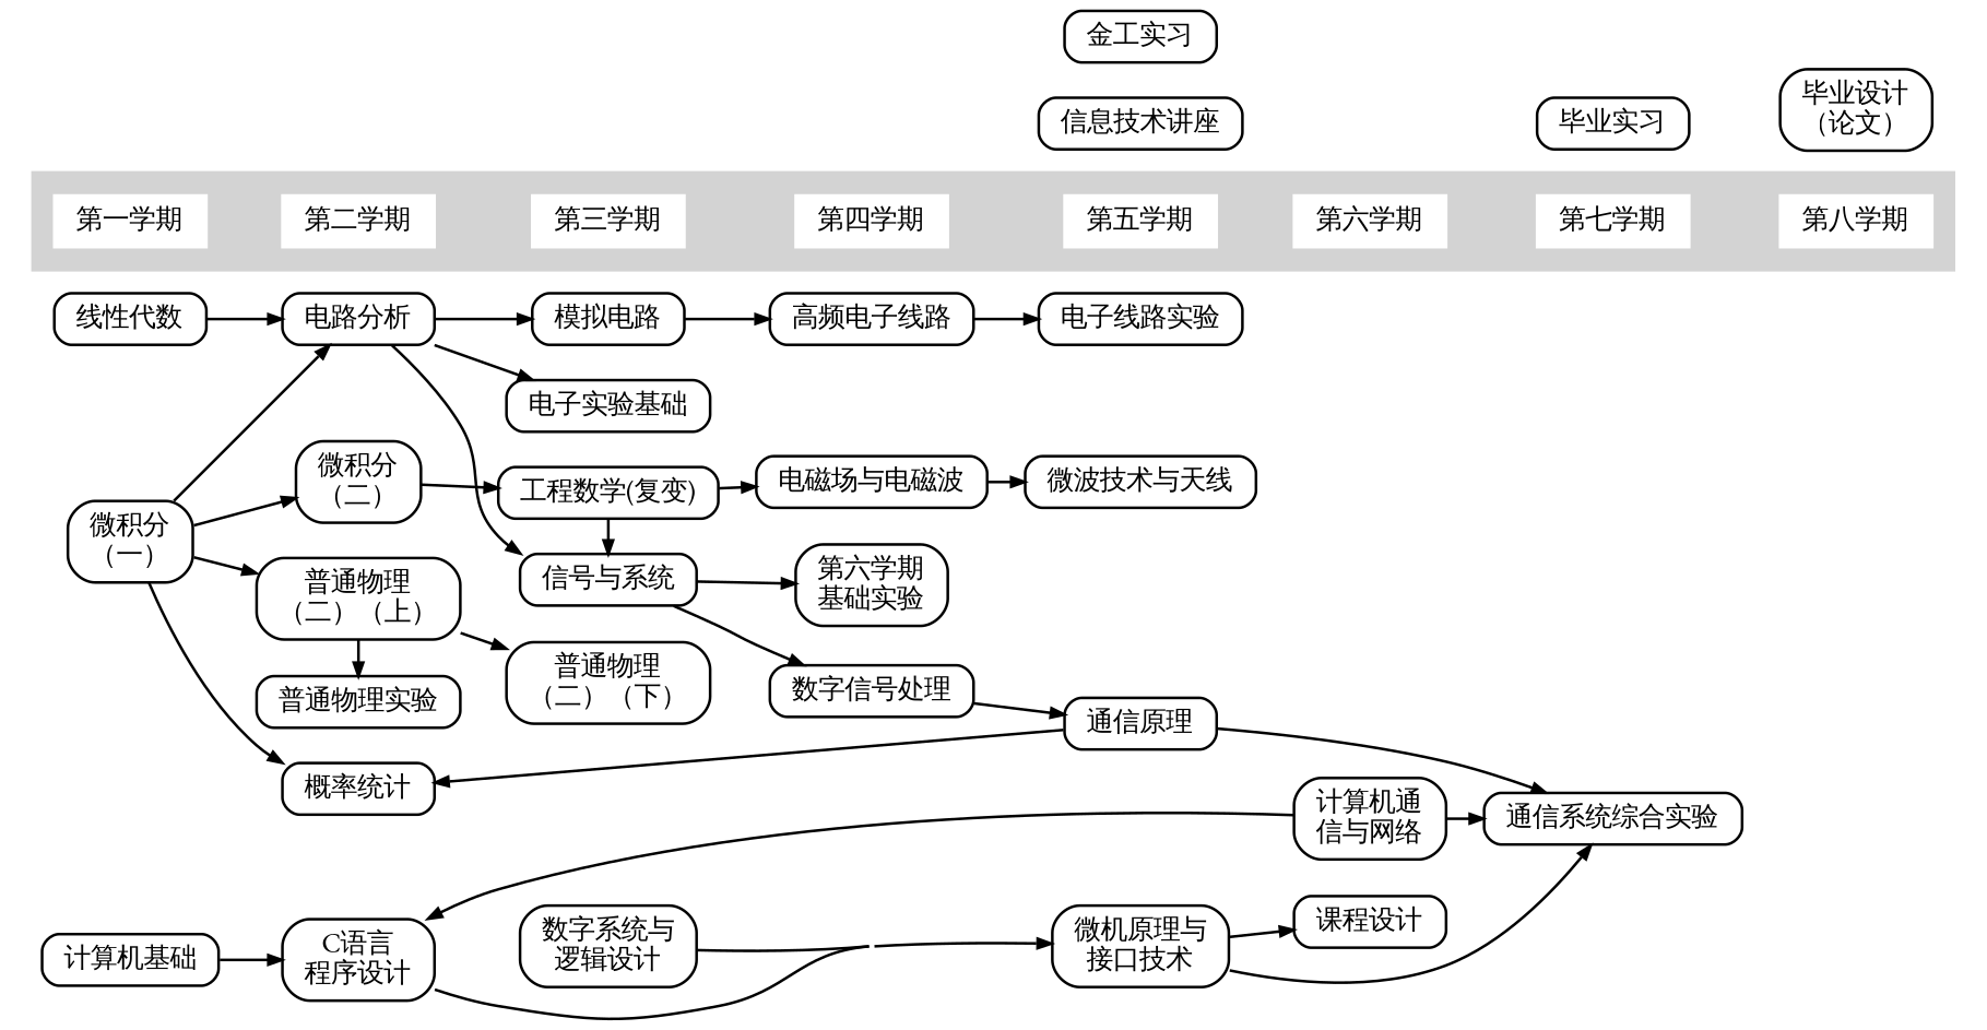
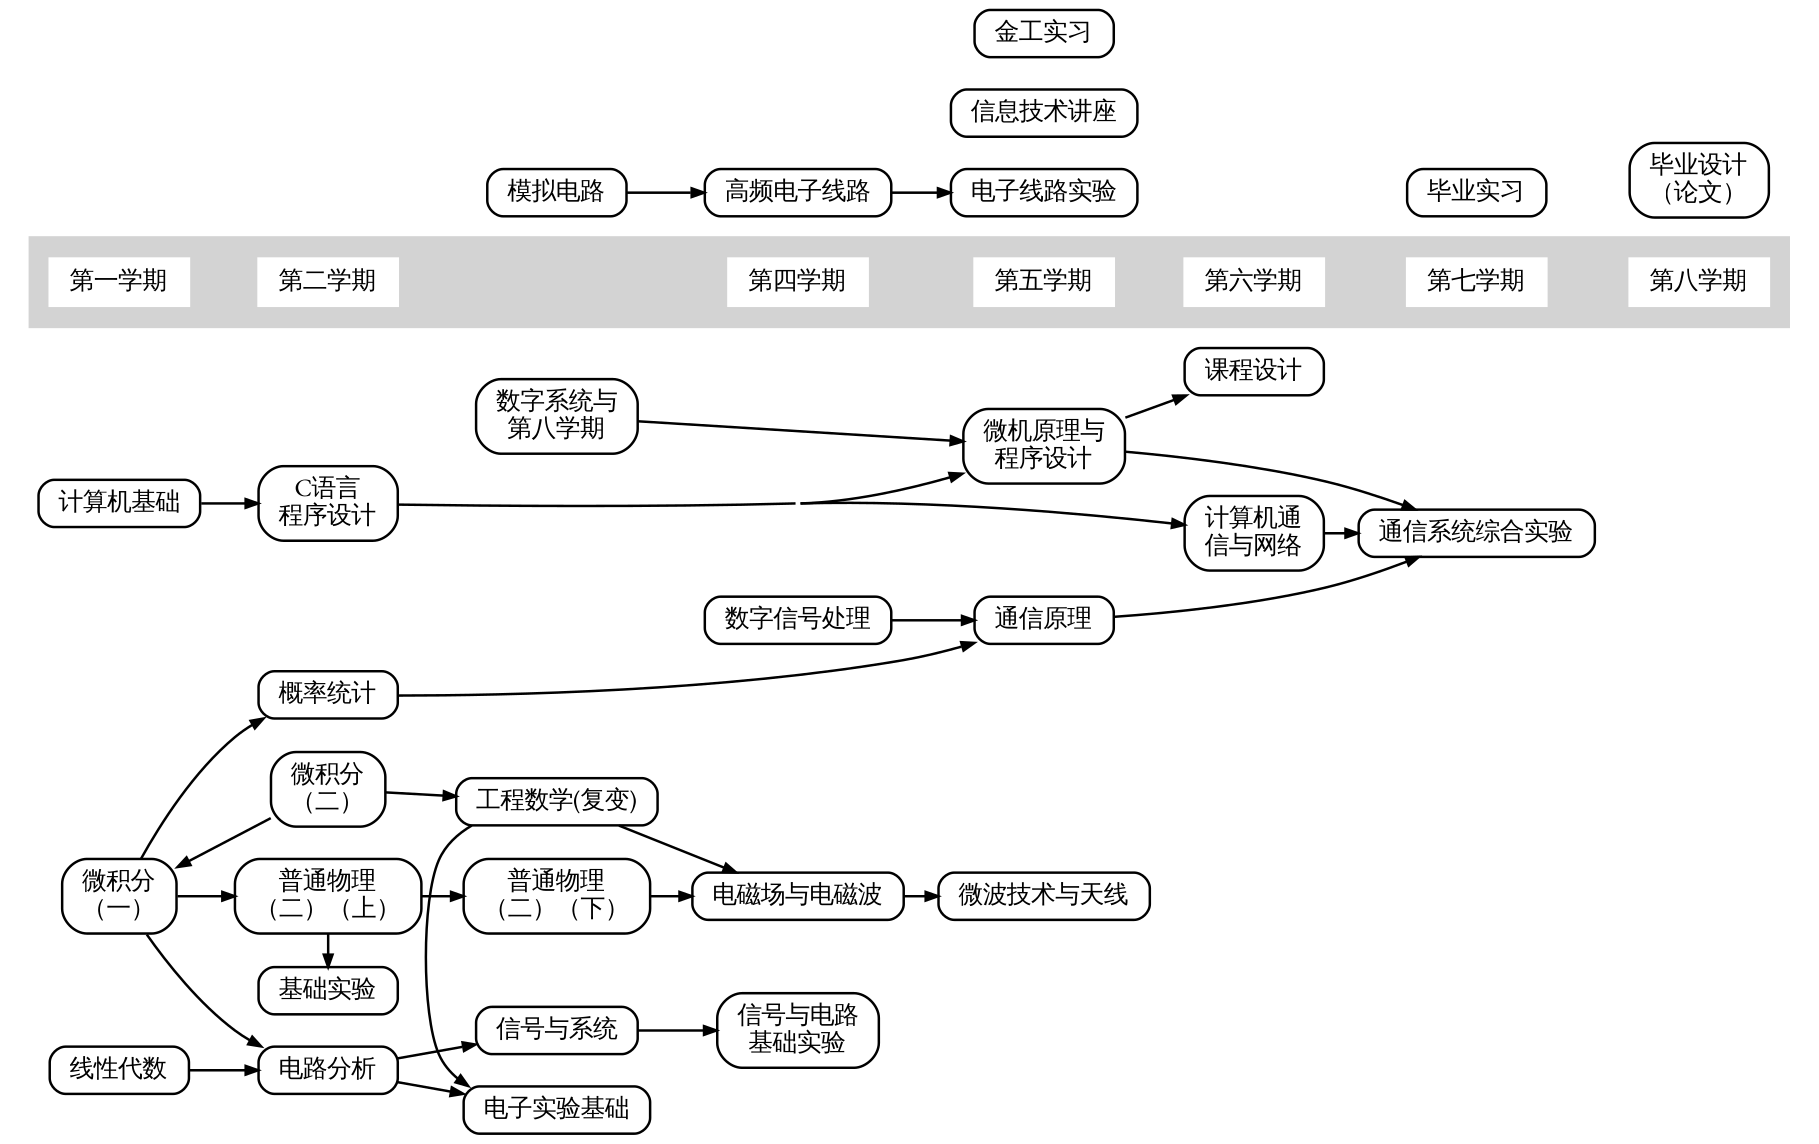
  digraph {
    concentrate=true
    fontname="EB Garamond"
    fontsize=10
    newrank=true
    nodesep=0.18
    rankdir=LR
    ranksep=0.2
    node [fontname="EB Garamond" fontsize=10 shape=box style=rounded]
    edge [arrowsize=0.5 fontname="EB Garamond"]
    n1 [height=0.2 label="微积分\n（一）" width=0.4]
    n2 [height=0.2 label="线性代数" width=0.4]
    n3 [height=0.2 label="计算机基础" width=0.4]
    n4 [color=white height=0.2 label="第一学期" style=filled width=0.4]
    n5 [height=0.2 label="微积分\n（二）" width=0.4]
    n6 [height=0.2 label="概率统计" width=0.4]
    n7 [height=0.2 label="普通物理\n（二）（上）" width=0.4]
    n8 [height=0.2 label="C语言\n程序设计" width=0.4]
    n9 [height=0.2 label="电路分析" width=0.4]
-   n10 [height=0.2 label="普通物理实验" width=0.4]
+   n10 [height=0.2 label="基础实验" width=0.4]
    n11 [color=white height=0.2 label="第二学期" style=filled width=0.4]
    n12 [height=0.2 label="工程数学(复变)" width=0.4]
    n13 [height=0.2 label="普通物理\n（二）（下）" width=0.4]
    n14 [height=0.2 label="电子实验基础" width=0.4]
    n15 [height=0.2 label="模拟电路" width=0.4]
-   n16 [height=0.2 label="数字系统与\n逻辑设计" width=0.4]
+   n16 [height=0.2 label="数字系统与\n第八学期" width=0.4]
    n17 [height=0.2 label="信号与系统" width=0.4]
-   n18 [color=white height=0.2 label="第三学期" style=filled width=0.4]
    n19 [height=0.2 label="电磁场与电磁波" width=0.4]
    n20 [height=0.2 label="数字信号处理" width=0.4]
    n21 [height=0.2 label="高频电子线路" width=0.4]
-   n22 [height=0.2 label="第六学期\n基础实验" width=0.4]
+   n22 [height=0.2 label="信号与电路\n基础实验" width=0.4]
    n23 [color=white height=0.2 label="第四学期" style=filled width=0.4]
    n24 [height=0.2 label="信息技术讲座" width=0.4]
    n25 [height=0.2 label="金工实习" width=0.4]
    n26 [height=0.2 label="通信原理" width=0.4]
    n27 [height=0.2 label="微波技术与天线" width=0.4]
-   n28 [height=0.2 label="微机原理与\n接口技术" width=0.4]
+   n28 [height=0.2 label="微机原理与\n程序设计" width=0.4]
    n29 [height=0.2 label="电子线路实验" width=0.4]
    n30 [color=white height=0.2 label="第五学期" style=filled width=0.4]
    n31 [height=0.2 label="计算机通\n信与网络" width=0.4]
    n32 [height=0.2 label="课程设计" width=0.4]
    n33 [color=white height=0.2 label="第六学期" style=filled width=0.4]
    n34 [height=0.2 label="通信系统综合实验" width=0.4]
    n35 [height=0.2 label="毕业实习" width=0.4]
    n36 [color=white height=0.2 label="第七学期" style=filled width=0.4]
    n37 [height=0.2 label="毕业设计\n（论文）" width=0.4]
    n38 [color=white height=0.2 label="第八学期" style=filled width=0.4]
    subgraph sub_1 {
      rank=same
      n1
      n2
      n3
      n4
    }
    subgraph sub_2 {
      rank=same
      n5
      n6
      n7
      n8
      n9
      n10
      n11
    }
    subgraph sub_3 {
      rank=same
      n12
      n13
      n14
      n15
      n16
      n17
-     n18
    }
    subgraph sub_4 {
      rank=same
      n19
      n20
      n21
      n22
      n23
    }
    subgraph sub_5 {
      rank=same
      n24
      n25
      n26
      n27
      n28
      n29
      n30
    }
    subgraph sub_6 {
      rank=same
      n31
      n32
      n33
    }
    subgraph sub_7 {
      rank=same
      n34
      n35
      n36
    }
    subgraph sub_8 {
      rank=same
      n37
      n38
    }
    subgraph cluster_9 {
      color=lightgrey
      style=filled
      n4
      n11
-     n18
      n23
      n30
      n33
      n36
      n38
    }
-   n1 -> n5
+   n5 -> n1
    n1 -> n6
    n1 -> n7 [weight=2]
    n1 -> n9 [weight=2]
    n2 -> n9 [weight=2]
    n3 -> n8
    n4 -> n11 [style=invis]
    n5 -> n12
-   n26 -> n6
+   n6 -> n26
    n7 -> n10
    n7 -> n13 [weight=2]
    n8 -> n28
-   n31 -> n8
+   n8 -> n31
    n9 -> n14
-   n9 -> n15 [weight=6]
    n9 -> n17 [weight=2]
-   n11 -> n18 [style=invis]
-   n12 -> n17
+   n12 -> n14
    n12 -> n19
+   n13 -> n19 [weight=2]
    n15 -> n21 [weight=6]
    n16 -> n28 [weight=2]
-   n17 -> n20 [weight=2]
    n17 -> n22
-   n18 -> n23 [style=invis]
    n19 -> n27 [weight=2]
    n20 -> n26 [weight=2]
    n21 -> n29 [weight=6]
    n23 -> n30 [style=invis]
    n26 -> n34 [weight=2]
    n28 -> n32 [weight=2]
    n28 -> n34 [weight=2]
    n30 -> n33 [style=invis]
    n31 -> n34
    n33 -> n36 [style=invis]
    n36 -> n38 [style=invis]
  }
